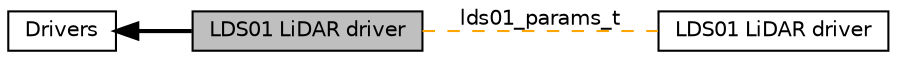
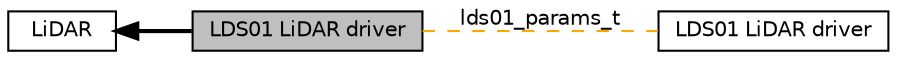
  digraph {
    rankdir=LR
    node [color=black fontname=Helvetica fontsize=10 shape=box]
    edge [fontname=Helvetica fontsize=10 labelfontname=Helvetica labelfontsize=10 shape=plaintext]
    n1 [height=0.2 label="LDS01 LiDAR driver" width=0.4]
-   n2 [height=0.2 label=Drivers width=0.4]
+   n2 [height=0.2 label=LiDAR width=0.4]
    n3 [fillcolor=grey75 fontcolor=black height=0.2 label="LDS01 LiDAR driver" style=filled width=0.4]
    n2 -> n3 [dir=back style=bold]
    n3 -> n1 [color=orange dir=none label=lds01_params_t style=dashed]
  }
